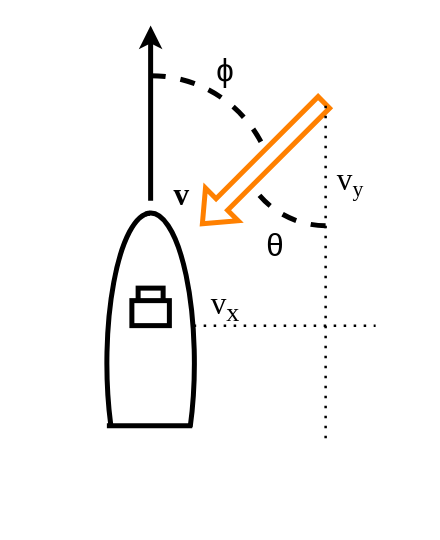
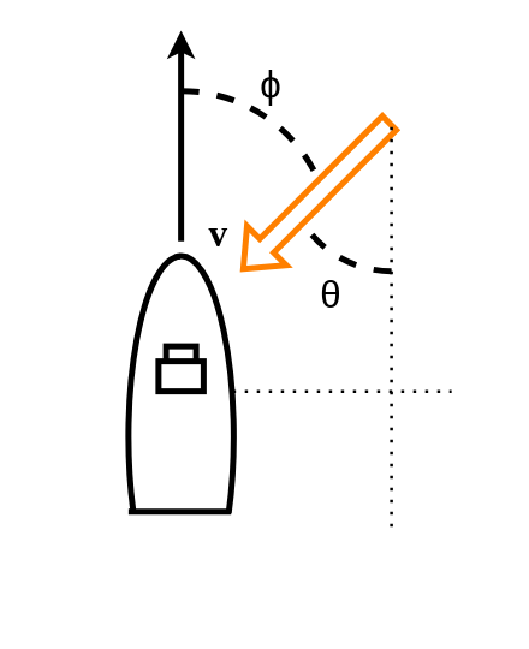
  <mxCell id="0" />
  <mxCell id="1" parent="0" />
  <mxCell id="2" value="" style="verticalLabelPosition=bottom;verticalAlign=top;html=1;shape=mxgraph.basic.arc;startAngle=0.683;endAngle=0.998;strokeWidth=4;" vertex="1" parent="1"><mxGeometry x="85" y="170" width="70" height="240" as="geometry" /></mxCell>
  <mxCell id="3" value="" style="verticalLabelPosition=bottom;verticalAlign=top;html=1;shape=mxgraph.basic.arc;startAngle=0.68;endAngle=0.019;strokeWidth=4;flipH=1;" vertex="1" parent="1"><mxGeometry x="85" y="170" width="70" height="240" as="geometry" /></mxCell>
  <mxCell id="4" value="" style="endArrow=none;html=1;rounded=0;entryX=0.025;entryY=0.625;entryDx=0;entryDy=0;entryPerimeter=0;strokeWidth=4;" edge="1" parent="1"><mxGeometry width="50" height="50" relative="1" as="geometry"><mxPoint x="85" y="340" as="sourcePoint" /><mxPoint x="153.25" y="340" as="targetPoint" /></mxGeometry></mxCell>
  <mxCell id="5" value="" style="rounded=0;whiteSpace=wrap;html=1;strokeWidth=4;" vertex="1" parent="1"><mxGeometry x="110" y="230" width="20" height="20" as="geometry" /></mxCell>
  <mxCell id="6" value="" style="rounded=0;whiteSpace=wrap;html=1;strokeWidth=4;" vertex="1" parent="1"><mxGeometry x="105" y="240" width="30" height="20" as="geometry" /></mxCell>
  <mxCell id="7" value="" style="endArrow=classic;html=1;rounded=0;strokeWidth=4;" edge="1" parent="1"><mxGeometry width="50" height="50" relative="1" as="geometry"><mxPoint x="120" y="160" as="sourcePoint" /><mxPoint x="120" y="20" as="targetPoint" /></mxGeometry></mxCell>
  <mxCell id="8" value="" style="shape=flexArrow;endArrow=none;startArrow=classic;html=1;rounded=0;endFill=0;strokeWidth=4;strokeColor=#FF8000;" edge="1" parent="1"><mxGeometry width="100" height="100" relative="1" as="geometry"><mxPoint x="160" y="180" as="sourcePoint" /><mxPoint x="260" y="80" as="targetPoint" /></mxGeometry></mxCell>
  <mxCell id="9" value="" style="verticalLabelPosition=bottom;verticalAlign=top;html=1;shape=mxgraph.basic.arc;startAngle=0;endAngle=0.182;strokeWidth=4;dashed=1;" vertex="1" parent="1"><mxGeometry x="20" y="60" width="200" height="200" as="geometry" /></mxCell>
  <mxCell id="10" value="&lt;b&gt;&lt;font face=&quot;cmu sans serif&quot; style=&quot;font-size: 25px;&quot;&gt;v&lt;/font&gt;&lt;/b&gt;" style="text;html=1;strokeColor=none;fillColor=none;align=center;verticalAlign=middle;whiteSpace=wrap;rounded=0;" vertex="1" parent="1"><mxGeometry x="135" y="140" width="20" height="30" as="geometry" /></mxCell>
  <mxCell id="11" value="&lt;font style=&quot;font-size: 25px;&quot;&gt;ϕ&lt;/font&gt;" style="text;html=1;strokeColor=none;fillColor=none;align=center;verticalAlign=middle;whiteSpace=wrap;rounded=0;" vertex="1" parent="1"><mxGeometry x="170" y="40" width="20" height="30" as="geometry" /></mxCell>
  <mxCell id="12" value="" style="endArrow=none;dashed=1;html=1;dashPattern=1 3;strokeWidth=2;rounded=0;exitX=0.008;exitY=0.375;exitDx=0;exitDy=0;exitPerimeter=0;" edge="1" parent="1" source="3"><mxGeometry width="50" height="50" relative="1" as="geometry"><mxPoint x="150" y="260" as="sourcePoint" /><mxPoint x="300" y="260" as="targetPoint" /></mxGeometry></mxCell>
  <mxCell id="13" value="" style="endArrow=none;dashed=1;html=1;dashPattern=1 3;strokeWidth=2;rounded=0;" edge="1" parent="1"><mxGeometry width="50" height="50" relative="1" as="geometry"><mxPoint x="260" y="350" as="sourcePoint" /><mxPoint x="260" y="80" as="targetPoint" /></mxGeometry></mxCell>
  <mxCell id="14" value="" style="verticalLabelPosition=bottom;verticalAlign=top;html=1;shape=mxgraph.basic.arc;startAngle=0;endAngle=0.15;strokeWidth=4;dashed=1;flipH=1;flipV=1;" vertex="1" parent="1"><mxGeometry x="190" y="40" width="140" height="140" as="geometry" /></mxCell>
  <mxCell id="15" value="&lt;font style=&quot;font-size: 25px;&quot;&gt;θ&lt;/font&gt;" style="text;html=1;strokeColor=none;fillColor=none;align=center;verticalAlign=middle;whiteSpace=wrap;rounded=0;" vertex="1" parent="1"><mxGeometry x="210" y="180" width="20" height="30" as="geometry" /></mxCell>
- <mxCell id="16" value="&lt;font face=&quot;cmu sans serif&quot; style=&quot;font-size: 25px;&quot;&gt;v&lt;sub&gt;x&lt;/sub&gt;&lt;/font&gt;" style="text;html=1;strokeColor=none;fillColor=none;align=center;verticalAlign=middle;whiteSpace=wrap;rounded=0;" vertex="1" parent="1"><mxGeometry x="170" y="230" width="20" height="30" as="geometry" /></mxCell>
- <mxCell id="17" value="&lt;font face=&quot;cmu sans serif&quot; style=&quot;font-size: 25px;&quot;&gt;v&lt;/font&gt;&lt;font face=&quot;cmu sans serif&quot; style=&quot;font-size: 20.833px;&quot;&gt;&lt;sub&gt;y&lt;/sub&gt;&lt;/font&gt;" style="text;html=1;strokeColor=none;fillColor=none;align=center;verticalAlign=middle;whiteSpace=wrap;rounded=0;" vertex="1" parent="1"><mxGeometry x="270" y="130" width="20" height="30" as="geometry" /></mxCell>
